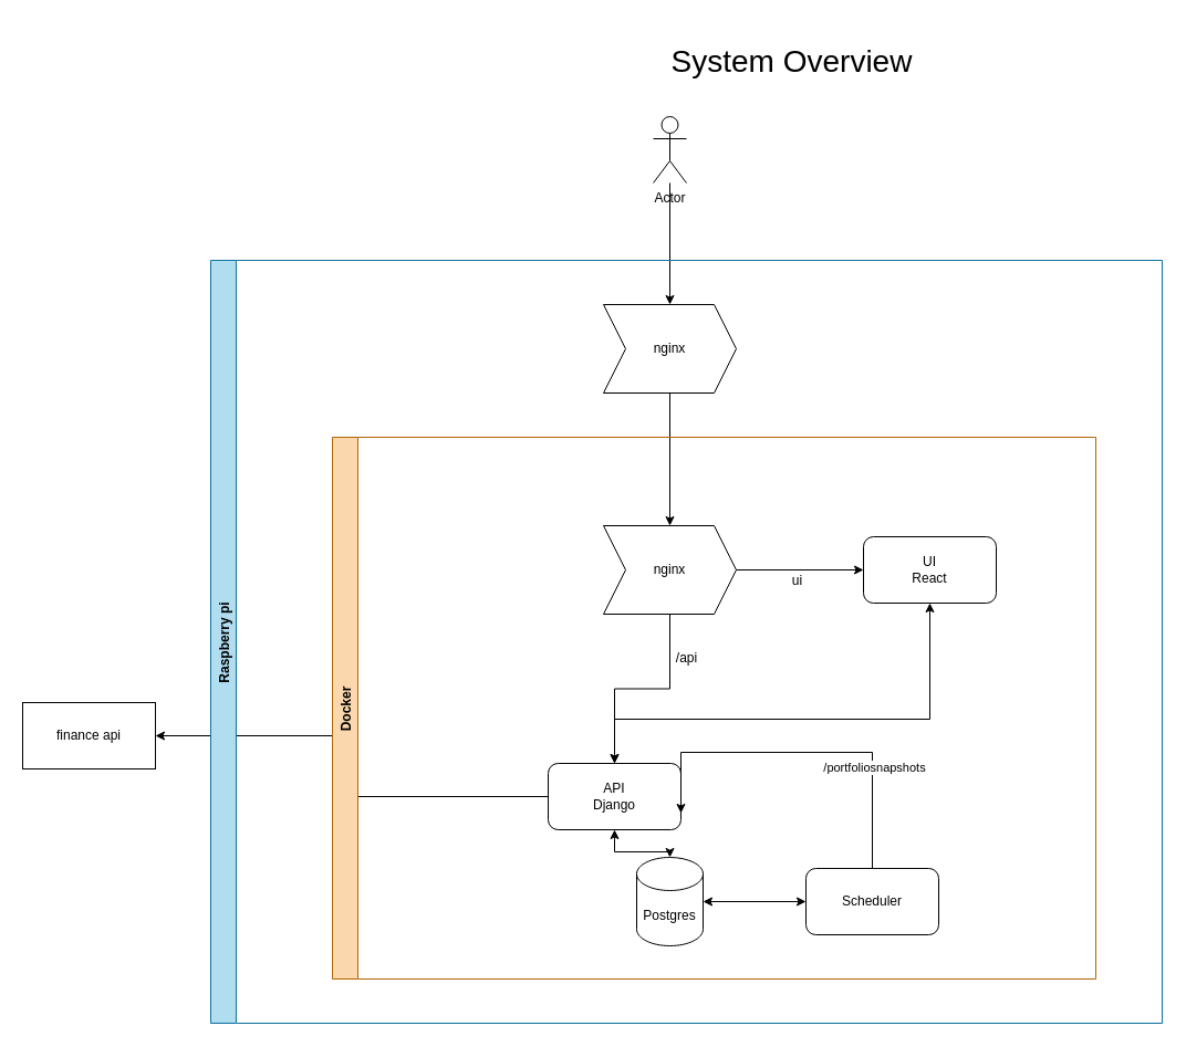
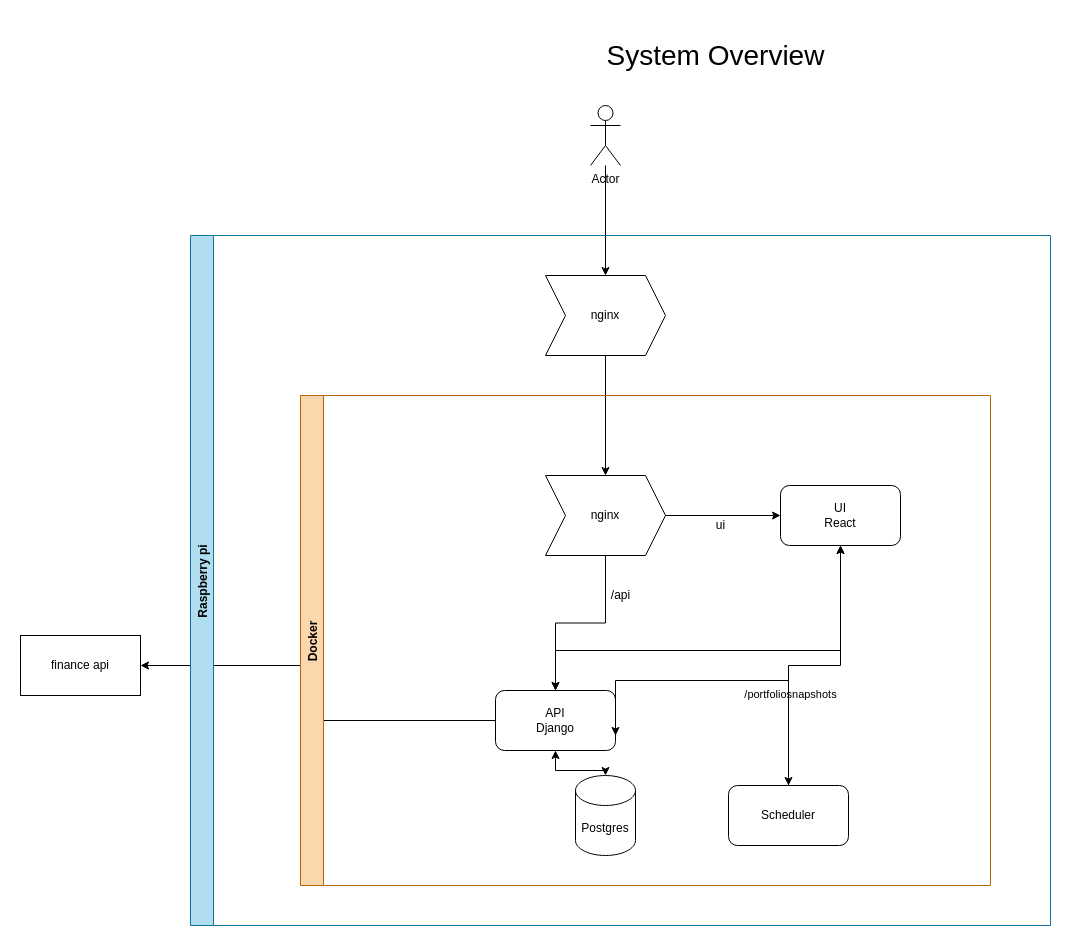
  <mxCell id="0" />
  <mxCell id="1" parent="0" />
  <mxCell id="2" style="edgeStyle=orthogonalEdgeStyle;rounded=0;orthogonalLoop=1;jettySize=auto;html=1;startArrow=none;startFill=0;endArrow=classic;endFill=1;" parent="1" source="3" target="8" edge="1"><mxGeometry relative="1" as="geometry" /></mxCell>
  <mxCell id="3" value="Actor" style="shape=umlActor;verticalLabelPosition=bottom;verticalAlign=top;html=1;outlineConnect=0;" parent="1" vertex="1"><mxGeometry x="590" y="105" width="30" height="60" as="geometry" /></mxCell>
  <mxCell id="4" style="edgeStyle=orthogonalEdgeStyle;rounded=0;orthogonalLoop=1;jettySize=auto;html=1;entryX=1;entryY=0.5;entryDx=0;entryDy=0;startArrow=none;startFill=0;endArrow=classic;endFill=1;" parent="1" source="12" target="23" edge="1"><mxGeometry relative="1" as="geometry" /></mxCell>
  <mxCell id="5" value="Raspberry pi" style="swimlane;horizontal=0;fillColor=#b1ddf0;strokeColor=#10739e;" parent="1" vertex="1"><mxGeometry x="190" y="235" width="860" height="690" as="geometry" /></mxCell>
  <mxCell id="6" value="UI&lt;br&gt;React" style="rounded=1;whiteSpace=wrap;html=1;" parent="5" vertex="1"><mxGeometry x="590" y="250" width="120" height="60" as="geometry" /></mxCell>
  <mxCell id="7" style="edgeStyle=orthogonalEdgeStyle;rounded=0;orthogonalLoop=1;jettySize=auto;html=1;startArrow=none;startFill=0;endArrow=classic;endFill=1;" parent="5" source="8" target="11" edge="1"><mxGeometry relative="1" as="geometry" /></mxCell>
  <mxCell id="8" value="nginx" style="shape=step;perimeter=stepPerimeter;whiteSpace=wrap;html=1;fixedSize=1;" parent="5" vertex="1"><mxGeometry x="355" y="40" width="120" height="80" as="geometry" /></mxCell>
  <mxCell id="9" style="edgeStyle=orthogonalEdgeStyle;rounded=0;orthogonalLoop=1;jettySize=auto;html=1;entryX=0;entryY=0.5;entryDx=0;entryDy=0;startArrow=none;startFill=0;endArrow=classic;endFill=1;" parent="5" source="11" target="6" edge="1"><mxGeometry relative="1" as="geometry" /></mxCell>
  <mxCell id="10" style="edgeStyle=orthogonalEdgeStyle;rounded=0;orthogonalLoop=1;jettySize=auto;html=1;entryX=0.5;entryY=0;entryDx=0;entryDy=0;startArrow=none;startFill=0;endArrow=classic;endFill=1;" parent="5" source="11" target="12" edge="1"><mxGeometry relative="1" as="geometry" /></mxCell>
  <mxCell id="11" value="nginx" style="shape=step;perimeter=stepPerimeter;whiteSpace=wrap;html=1;fixedSize=1;" parent="5" vertex="1"><mxGeometry x="355" y="240" width="120" height="80" as="geometry" /></mxCell>
  <mxCell id="12" value="API&lt;br&gt;Django" style="rounded=1;whiteSpace=wrap;html=1;" parent="5" vertex="1"><mxGeometry x="305" y="455" width="120" height="60" as="geometry" /></mxCell>
  <mxCell id="13" value="Postgres" style="shape=cylinder3;whiteSpace=wrap;html=1;boundedLbl=1;backgroundOutline=1;size=15;" parent="5" vertex="1"><mxGeometry x="385" y="540" width="60" height="80" as="geometry" /></mxCell>
  <mxCell id="14" style="edgeStyle=orthogonalEdgeStyle;rounded=0;orthogonalLoop=1;jettySize=auto;html=1;startArrow=classic;startFill=1;" parent="5" source="12" target="13" edge="1"><mxGeometry relative="1" as="geometry" /></mxCell>
  <mxCell id="15" value="ui" style="text;html=1;align=center;verticalAlign=middle;resizable=0;points=[];autosize=1;strokeColor=none;fillColor=none;" parent="5" vertex="1"><mxGeometry x="520" y="280" width="20" height="20" as="geometry" /></mxCell>
  <mxCell id="16" value="/api" style="text;html=1;align=center;verticalAlign=middle;resizable=0;points=[];autosize=1;strokeColor=none;fillColor=none;" parent="5" vertex="1"><mxGeometry x="415" y="350" width="30" height="20" as="geometry" /></mxCell>
  <mxCell id="17" style="edgeStyle=orthogonalEdgeStyle;rounded=0;orthogonalLoop=1;jettySize=auto;html=1;startArrow=classic;startFill=1;endArrow=classic;endFill=1;entryX=0.5;entryY=1;entryDx=0;entryDy=0;" parent="5" source="12" target="6" edge="1"><mxGeometry relative="1" as="geometry"><mxPoint x="570" y="430" as="targetPoint" /><Array as="points"><mxPoint x="650" y="415" /></Array></mxGeometry></mxCell>
  <mxCell id="18" value="Docker" style="swimlane;horizontal=0;fillColor=#fad7ac;strokeColor=#b46504;" parent="5" vertex="1"><mxGeometry x="110" y="160" width="690" height="490" as="geometry" /></mxCell>
  <mxCell id="19" value="Scheduler" style="rounded=1;whiteSpace=wrap;html=1;" vertex="1" parent="18"><mxGeometry x="428" y="390" width="120" height="60" as="geometry" /></mxCell>
  <mxCell id="20" style="edgeStyle=orthogonalEdgeStyle;rounded=0;orthogonalLoop=1;jettySize=auto;html=1;entryX=1;entryY=0.75;entryDx=0;entryDy=0;" edge="1" parent="5" source="19" target="12"><mxGeometry relative="1" as="geometry"><Array as="points"><mxPoint x="598" y="445" /></Array></mxGeometry></mxCell>
  <mxCell id="21" value="/portfoliosnapshots" style="edgeLabel;html=1;align=center;verticalAlign=middle;resizable=0;points=[];" vertex="1" connectable="0" parent="20"><mxGeometry x="-0.447" y="-1" relative="1" as="geometry"><mxPoint as="offset" /></mxGeometry></mxCell>
- <mxCell id="22" style="edgeStyle=orthogonalEdgeStyle;rounded=0;orthogonalLoop=1;jettySize=auto;html=1;entryX=1;entryY=0.5;entryDx=0;entryDy=0;entryPerimeter=0;startArrow=classic;startFill=1;" edge="1" parent="5" source="19" target="13"><mxGeometry relative="1" as="geometry" /></mxCell>
+ <mxCell id="22" style="edgeStyle=orthogonalEdgeStyle;rounded=0;orthogonalLoop=1;jettySize=auto;html=1;startArrow=classic;startFill=1;" edge="1" parent="5" source="19" target="6"><mxGeometry relative="1" as="geometry" /></mxCell>
  <mxCell id="23" value="finance api" style="rounded=0;whiteSpace=wrap;html=1;" parent="1" vertex="1"><mxGeometry x="20" y="635" width="120" height="60" as="geometry" /></mxCell>
  <mxCell id="24" value="System Overview" style="text;html=1;strokeColor=none;fillColor=none;align=center;verticalAlign=middle;whiteSpace=wrap;rounded=0;fontSize=28;" vertex="1" parent="1"><mxGeometry x="538.5" y="20" width="353" height="70" as="geometry" /></mxCell>
